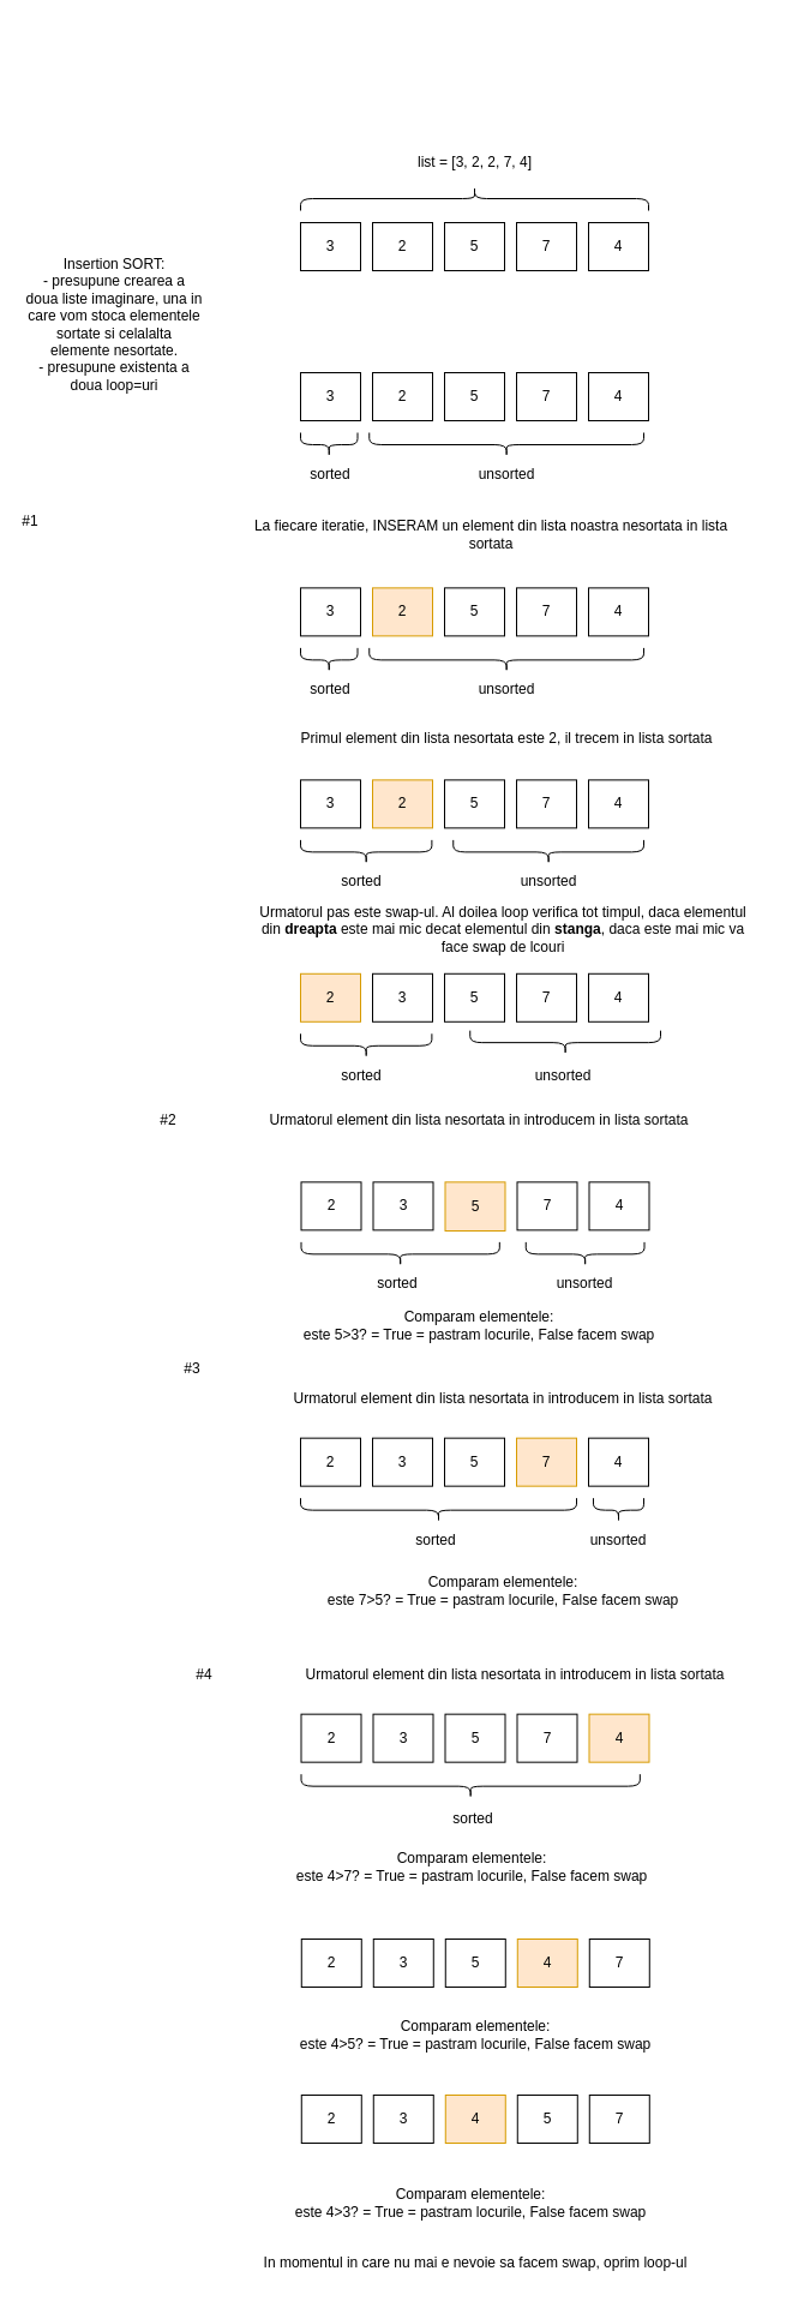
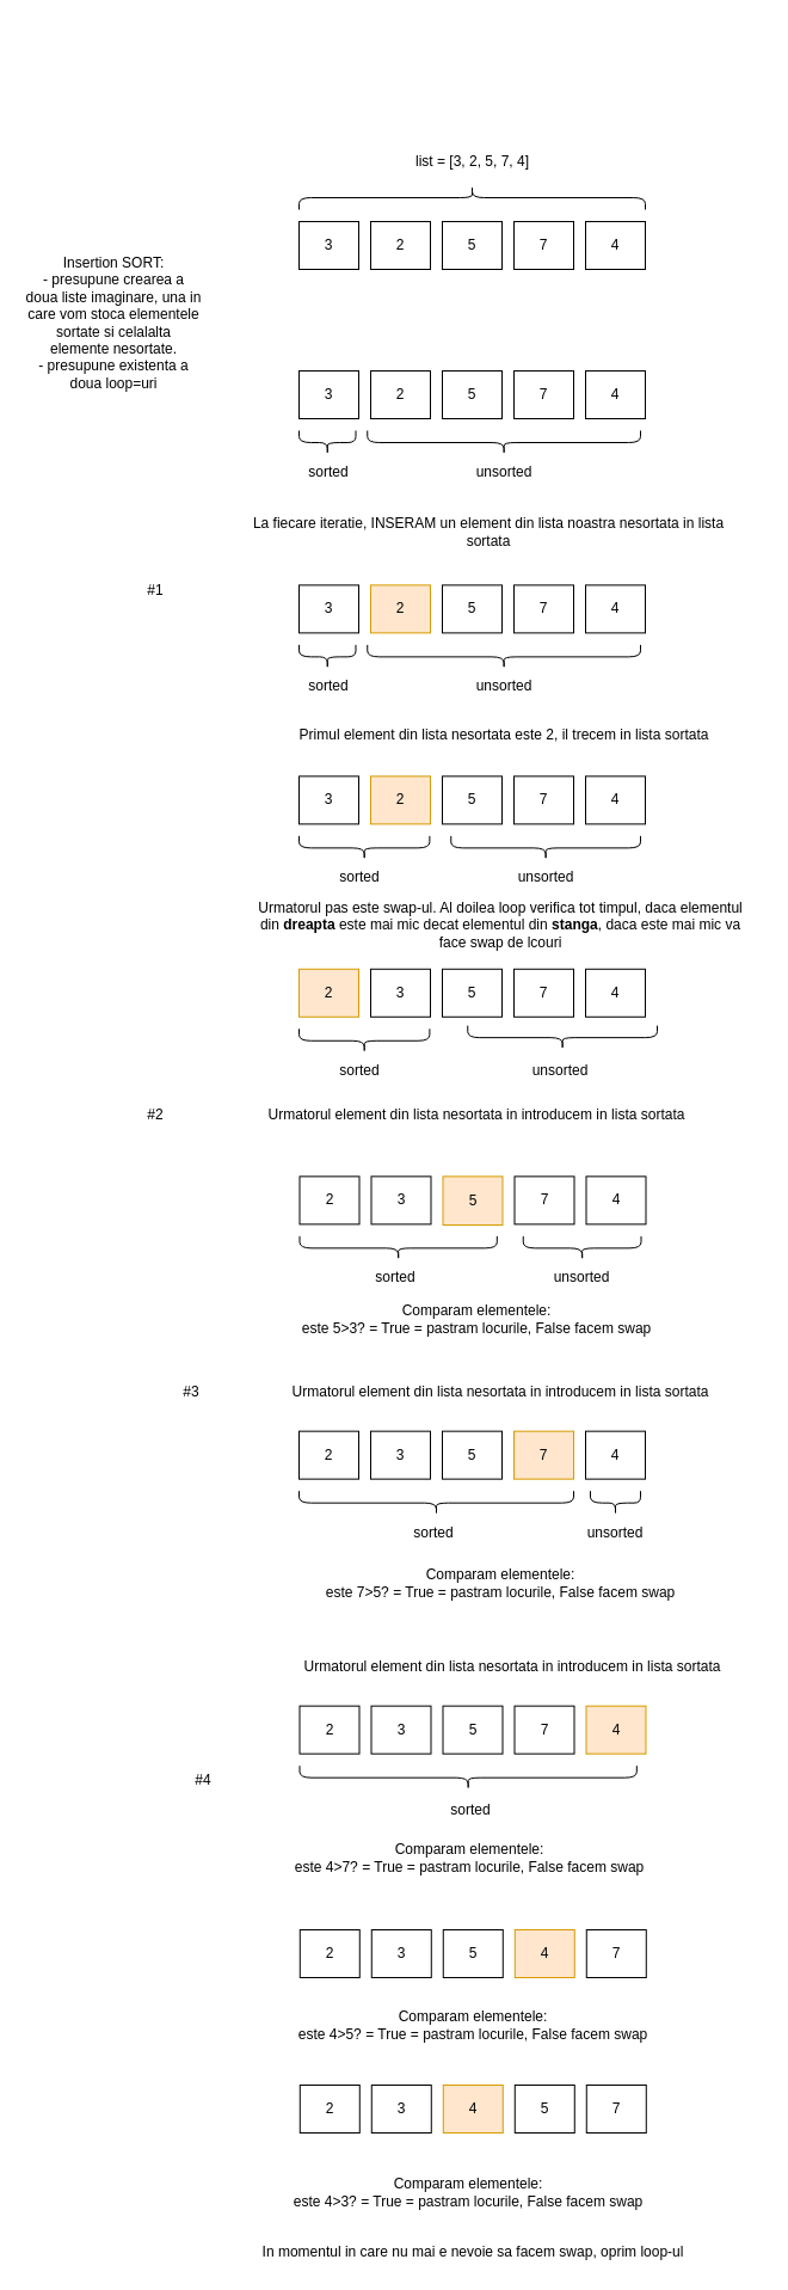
  <mxCell id="0" />
  <mxCell id="1" parent="0" />
  <mxCell id="2" value="3" style="rounded=0;whiteSpace=wrap;html=1;" vertex="1" parent="1"><mxGeometry x="250" y="185" width="50" height="40" as="geometry" /></mxCell>
  <mxCell id="3" value="2" style="rounded=0;whiteSpace=wrap;html=1;" vertex="1" parent="1"><mxGeometry x="310" y="185" width="50" height="40" as="geometry" /></mxCell>
  <mxCell id="4" value="5" style="rounded=0;whiteSpace=wrap;html=1;" vertex="1" parent="1"><mxGeometry x="370" y="185" width="50" height="40" as="geometry" /></mxCell>
  <mxCell id="5" value="7" style="rounded=0;whiteSpace=wrap;html=1;" vertex="1" parent="1"><mxGeometry x="430" y="185" width="50" height="40" as="geometry" /></mxCell>
  <mxCell id="6" value="4" style="rounded=0;whiteSpace=wrap;html=1;" vertex="1" parent="1"><mxGeometry x="490" y="185" width="50" height="40" as="geometry" /></mxCell>
  <mxCell id="7" value="" style="shape=curlyBracket;whiteSpace=wrap;html=1;rounded=1;rotation=90;" vertex="1" parent="1"><mxGeometry x="385" y="20" width="20" height="290" as="geometry" /></mxCell>
- <mxCell id="8" value="list = [3, 2, 2, 7, 4]" style="text;html=1;strokeColor=none;fillColor=none;align=center;verticalAlign=middle;whiteSpace=wrap;rounded=0;" vertex="1" parent="1"><mxGeometry x="341" y="125" width="109" height="20" as="geometry" /></mxCell>
+ <mxCell id="8" value="list = [3, 2, 5, 7, 4]" style="text;html=1;strokeColor=none;fillColor=none;align=center;verticalAlign=middle;whiteSpace=wrap;rounded=0;" vertex="1" parent="1"><mxGeometry x="341" y="125" width="109" height="20" as="geometry" /></mxCell>
  <mxCell id="9" value="Insertion SORT:&lt;br&gt;- presupune crearea a doua liste imaginare, una in care vom stoca elementele sortate si celalalta elemente nesortate.&lt;br&gt;- presupune existenta a doua loop=uri" style="text;html=1;strokeColor=none;fillColor=none;align=center;verticalAlign=middle;whiteSpace=wrap;rounded=0;" vertex="1" parent="1"><mxGeometry x="20" y="125" width="150" height="290" as="geometry" /></mxCell>
  <mxCell id="10" value="3" style="rounded=0;whiteSpace=wrap;html=1;" vertex="1" parent="1"><mxGeometry x="250" y="185" width="50" height="40" as="geometry" /></mxCell>
  <mxCell id="11" value="2" style="rounded=0;whiteSpace=wrap;html=1;" vertex="1" parent="1"><mxGeometry x="310" y="185" width="50" height="40" as="geometry" /></mxCell>
  <mxCell id="12" value="5" style="rounded=0;whiteSpace=wrap;html=1;" vertex="1" parent="1"><mxGeometry x="370" y="310" width="50" height="40" as="geometry" /></mxCell>
  <mxCell id="13" value="7" style="rounded=0;whiteSpace=wrap;html=1;" vertex="1" parent="1"><mxGeometry x="430" y="310" width="50" height="40" as="geometry" /></mxCell>
  <mxCell id="14" value="4" style="rounded=0;whiteSpace=wrap;html=1;" vertex="1" parent="1"><mxGeometry x="490" y="310" width="50" height="40" as="geometry" /></mxCell>
  <mxCell id="15" value="3" style="rounded=0;whiteSpace=wrap;html=1;" vertex="1" parent="1"><mxGeometry x="250" y="310" width="50" height="40" as="geometry" /></mxCell>
  <mxCell id="16" value="2" style="rounded=0;whiteSpace=wrap;html=1;" vertex="1" parent="1"><mxGeometry x="310" y="310" width="50" height="40" as="geometry" /></mxCell>
  <mxCell id="17" value="" style="shape=curlyBracket;whiteSpace=wrap;html=1;rounded=1;rotation=-90;size=0.5;" vertex="1" parent="1"><mxGeometry x="263.75" y="346.25" width="20" height="47.5" as="geometry" /></mxCell>
  <mxCell id="18" value="" style="shape=curlyBracket;whiteSpace=wrap;html=1;rounded=1;rotation=-90;size=0.5;" vertex="1" parent="1"><mxGeometry x="411.63" y="255.63" width="20" height="228.75" as="geometry" /></mxCell>
  <mxCell id="19" value="sorted" style="text;html=1;strokeColor=none;fillColor=none;align=center;verticalAlign=middle;whiteSpace=wrap;rounded=0;" vertex="1" parent="1"><mxGeometry x="255" y="385" width="40" height="20" as="geometry" /></mxCell>
  <mxCell id="20" value="unsorted" style="text;html=1;strokeColor=none;fillColor=none;align=center;verticalAlign=middle;whiteSpace=wrap;rounded=0;" vertex="1" parent="1"><mxGeometry x="401.63" y="385" width="40" height="20" as="geometry" /></mxCell>
  <mxCell id="21" value="La fiecare iteratie, INSERAM un element din lista noastra nesortata in lista sortata" style="text;html=1;strokeColor=none;fillColor=none;align=center;verticalAlign=middle;whiteSpace=wrap;rounded=0;" vertex="1" parent="1"><mxGeometry x="200" y="435" width="418" height="20" as="geometry" /></mxCell>
- <mxCell id="22" value="#1" style="text;html=1;strokeColor=none;fillColor=none;align=center;verticalAlign=middle;whiteSpace=wrap;rounded=0;" vertex="1" parent="1"><mxGeometry x="5" y="424.38" width="40" height="20" as="geometry" /></mxCell>
+ <mxCell id="22" value="#1" style="text;html=1;strokeColor=none;fillColor=none;align=center;verticalAlign=middle;whiteSpace=wrap;rounded=0;" vertex="1" parent="1"><mxGeometry x="110" y="484.38" width="40" height="20" as="geometry" /></mxCell>
  <mxCell id="23" value="5" style="rounded=0;whiteSpace=wrap;html=1;" vertex="1" parent="1"><mxGeometry x="370" y="489.37" width="50" height="40" as="geometry" /></mxCell>
  <mxCell id="24" value="7" style="rounded=0;whiteSpace=wrap;html=1;" vertex="1" parent="1"><mxGeometry x="430" y="489.37" width="50" height="40" as="geometry" /></mxCell>
  <mxCell id="25" value="4" style="rounded=0;whiteSpace=wrap;html=1;" vertex="1" parent="1"><mxGeometry x="490" y="489.37" width="50" height="40" as="geometry" /></mxCell>
  <mxCell id="26" value="3" style="rounded=0;whiteSpace=wrap;html=1;" vertex="1" parent="1"><mxGeometry x="250" y="489.37" width="50" height="40" as="geometry" /></mxCell>
  <mxCell id="27" value="2" style="rounded=0;whiteSpace=wrap;html=1;fillColor=#ffe6cc;strokeColor=#d79b00;" vertex="1" parent="1"><mxGeometry x="310" y="489.37" width="50" height="40" as="geometry" /></mxCell>
  <mxCell id="28" value="" style="shape=curlyBracket;whiteSpace=wrap;html=1;rounded=1;rotation=-90;size=0.5;" vertex="1" parent="1"><mxGeometry x="263.75" y="525.62" width="20" height="47.5" as="geometry" /></mxCell>
  <mxCell id="29" value="" style="shape=curlyBracket;whiteSpace=wrap;html=1;rounded=1;rotation=-90;size=0.5;" vertex="1" parent="1"><mxGeometry x="411.63" y="435" width="20" height="228.75" as="geometry" /></mxCell>
  <mxCell id="30" value="sorted" style="text;html=1;strokeColor=none;fillColor=none;align=center;verticalAlign=middle;whiteSpace=wrap;rounded=0;" vertex="1" parent="1"><mxGeometry x="255" y="564.37" width="40" height="20" as="geometry" /></mxCell>
  <mxCell id="31" value="unsorted" style="text;html=1;strokeColor=none;fillColor=none;align=center;verticalAlign=middle;whiteSpace=wrap;rounded=0;" vertex="1" parent="1"><mxGeometry x="401.63" y="564.37" width="40" height="20" as="geometry" /></mxCell>
  <mxCell id="32" value="5" style="rounded=0;whiteSpace=wrap;html=1;" vertex="1" parent="1"><mxGeometry x="370" y="649.37" width="50" height="40" as="geometry" /></mxCell>
  <mxCell id="33" value="7" style="rounded=0;whiteSpace=wrap;html=1;" vertex="1" parent="1"><mxGeometry x="430" y="649.37" width="50" height="40" as="geometry" /></mxCell>
  <mxCell id="34" value="4" style="rounded=0;whiteSpace=wrap;html=1;" vertex="1" parent="1"><mxGeometry x="490" y="649.37" width="50" height="40" as="geometry" /></mxCell>
  <mxCell id="35" value="3" style="rounded=0;whiteSpace=wrap;html=1;" vertex="1" parent="1"><mxGeometry x="250" y="649.37" width="50" height="40" as="geometry" /></mxCell>
  <mxCell id="36" value="2" style="rounded=0;whiteSpace=wrap;html=1;fillColor=#ffe6cc;strokeColor=#d79b00;" vertex="1" parent="1"><mxGeometry x="310" y="649.37" width="50" height="40" as="geometry" /></mxCell>
  <mxCell id="37" value="" style="shape=curlyBracket;whiteSpace=wrap;html=1;rounded=1;rotation=-90;size=0.5;" vertex="1" parent="1"><mxGeometry x="294.69" y="654.68" width="20" height="109.38" as="geometry" /></mxCell>
  <mxCell id="38" value="" style="shape=curlyBracket;whiteSpace=wrap;html=1;rounded=1;rotation=-90;size=0.5;" vertex="1" parent="1"><mxGeometry x="446.63" y="630" width="20" height="158.75" as="geometry" /></mxCell>
  <mxCell id="39" value="sorted" style="text;html=1;strokeColor=none;fillColor=none;align=center;verticalAlign=middle;whiteSpace=wrap;rounded=0;" vertex="1" parent="1"><mxGeometry x="281" y="724.37" width="40" height="20" as="geometry" /></mxCell>
  <mxCell id="40" value="unsorted" style="text;html=1;strokeColor=none;fillColor=none;align=center;verticalAlign=middle;whiteSpace=wrap;rounded=0;" vertex="1" parent="1"><mxGeometry x="436.63" y="724.37" width="40" height="20" as="geometry" /></mxCell>
  <mxCell id="41" value="Primul element din lista nesortata este 2, il trecem in lista sortata" style="text;html=1;strokeColor=none;fillColor=none;align=center;verticalAlign=middle;whiteSpace=wrap;rounded=0;" vertex="1" parent="1"><mxGeometry x="212.63" y="605" width="418" height="20" as="geometry" /></mxCell>
  <mxCell id="42" value="5" style="rounded=0;whiteSpace=wrap;html=1;" vertex="1" parent="1"><mxGeometry x="370" y="810.78" width="50" height="40" as="geometry" /></mxCell>
  <mxCell id="43" value="7" style="rounded=0;whiteSpace=wrap;html=1;" vertex="1" parent="1"><mxGeometry x="430" y="810.78" width="50" height="40" as="geometry" /></mxCell>
  <mxCell id="44" value="4" style="rounded=0;whiteSpace=wrap;html=1;" vertex="1" parent="1"><mxGeometry x="490" y="810.78" width="50" height="40" as="geometry" /></mxCell>
  <mxCell id="45" value="3" style="rounded=0;whiteSpace=wrap;html=1;" vertex="1" parent="1"><mxGeometry x="310" y="810.78" width="50" height="40" as="geometry" /></mxCell>
  <mxCell id="46" value="2" style="rounded=0;whiteSpace=wrap;html=1;fillColor=#ffe6cc;strokeColor=#d79b00;" vertex="1" parent="1"><mxGeometry x="250" y="810.78" width="50" height="40" as="geometry" /></mxCell>
  <mxCell id="47" value="" style="shape=curlyBracket;whiteSpace=wrap;html=1;rounded=1;rotation=-90;size=0.5;" vertex="1" parent="1"><mxGeometry x="294.69" y="816.09" width="20" height="109.38" as="geometry" /></mxCell>
  <mxCell id="48" value="" style="shape=curlyBracket;whiteSpace=wrap;html=1;rounded=1;rotation=-90;size=0.5;" vertex="1" parent="1"><mxGeometry x="460.63" y="788.75" width="20" height="158.75" as="geometry" /></mxCell>
  <mxCell id="49" value="sorted" style="text;html=1;strokeColor=none;fillColor=none;align=center;verticalAlign=middle;whiteSpace=wrap;rounded=0;" vertex="1" parent="1"><mxGeometry x="281" y="885.78" width="40" height="20" as="geometry" /></mxCell>
  <mxCell id="50" value="unsorted" style="text;html=1;strokeColor=none;fillColor=none;align=center;verticalAlign=middle;whiteSpace=wrap;rounded=0;" vertex="1" parent="1"><mxGeometry x="449" y="885.78" width="40" height="20" as="geometry" /></mxCell>
  <mxCell id="51" value="Urmatorul pas este swap-ul. Al doilea loop verifica tot timpul, daca elementul din &lt;b&gt;dreapta &lt;/b&gt;este mai mic decat elementul din &lt;b&gt;stanga&lt;/b&gt;, daca este mai mic va face swap de lcouri" style="text;html=1;strokeColor=none;fillColor=none;align=center;verticalAlign=middle;whiteSpace=wrap;rounded=0;" vertex="1" parent="1"><mxGeometry x="210" y="764.06" width="418" height="20" as="geometry" /></mxCell>
- <mxCell id="52" value="#2" style="text;html=1;strokeColor=none;fillColor=none;align=center;verticalAlign=middle;whiteSpace=wrap;rounded=0;" vertex="1" parent="1"><mxGeometry x="120" y="922.81" width="40" height="20" as="geometry" /></mxCell>
+ <mxCell id="52" value="#2" style="text;html=1;strokeColor=none;fillColor=none;align=center;verticalAlign=middle;whiteSpace=wrap;rounded=0;" vertex="1" parent="1"><mxGeometry x="110" y="922.81" width="40" height="20" as="geometry" /></mxCell>
  <mxCell id="53" value="Urmatorul element din lista nesortata in introducem in lista sortata" style="text;html=1;strokeColor=none;fillColor=none;align=center;verticalAlign=middle;whiteSpace=wrap;rounded=0;" vertex="1" parent="1"><mxGeometry x="190" y="922.81" width="418" height="20" as="geometry" /></mxCell>
  <mxCell id="54" value="5" style="rounded=0;whiteSpace=wrap;html=1;fillColor=#ffe6cc;strokeColor=#d79b00;" vertex="1" parent="1"><mxGeometry x="370.5" y="984.37" width="50" height="40.63" as="geometry" /></mxCell>
  <mxCell id="55" value="7" style="rounded=0;whiteSpace=wrap;html=1;" vertex="1" parent="1"><mxGeometry x="430.5" y="984.37" width="50" height="40" as="geometry" /></mxCell>
  <mxCell id="56" value="4" style="rounded=0;whiteSpace=wrap;html=1;" vertex="1" parent="1"><mxGeometry x="490.5" y="984.37" width="50" height="40" as="geometry" /></mxCell>
  <mxCell id="57" value="3" style="rounded=0;whiteSpace=wrap;html=1;" vertex="1" parent="1"><mxGeometry x="310.5" y="984.37" width="50" height="40" as="geometry" /></mxCell>
  <mxCell id="58" value="2" style="rounded=0;whiteSpace=wrap;html=1;" vertex="1" parent="1"><mxGeometry x="250.5" y="984.37" width="50" height="40" as="geometry" /></mxCell>
  <mxCell id="59" value="" style="shape=curlyBracket;whiteSpace=wrap;html=1;rounded=1;rotation=-90;size=0.5;" vertex="1" parent="1"><mxGeometry x="323.16" y="961.71" width="20" height="165.32" as="geometry" /></mxCell>
  <mxCell id="60" value="" style="shape=curlyBracket;whiteSpace=wrap;html=1;rounded=1;rotation=-90;size=0.5;" vertex="1" parent="1"><mxGeometry x="477.13" y="995" width="20" height="98.75" as="geometry" /></mxCell>
  <mxCell id="61" value="sorted" style="text;html=1;strokeColor=none;fillColor=none;align=center;verticalAlign=middle;whiteSpace=wrap;rounded=0;" vertex="1" parent="1"><mxGeometry x="310.5" y="1059.37" width="40" height="20" as="geometry" /></mxCell>
  <mxCell id="62" value="unsorted" style="text;html=1;strokeColor=none;fillColor=none;align=center;verticalAlign=middle;whiteSpace=wrap;rounded=0;" vertex="1" parent="1"><mxGeometry x="467.13" y="1059.37" width="40" height="20" as="geometry" /></mxCell>
  <mxCell id="63" value="Comparam elementele:&lt;br&gt;este 5&amp;gt;3? = True = pastram locurile, False facem swap" style="text;html=1;strokeColor=none;fillColor=none;align=center;verticalAlign=middle;whiteSpace=wrap;rounded=0;" vertex="1" parent="1"><mxGeometry x="190" y="1093.75" width="418" height="20" as="geometry" /></mxCell>
- <mxCell id="64" value="#3" style="text;html=1;strokeColor=none;fillColor=none;align=center;verticalAlign=middle;whiteSpace=wrap;rounded=0;" vertex="1" parent="1"><mxGeometry x="140" y="1130" width="40" height="20" as="geometry" /></mxCell>
+ <mxCell id="64" value="#3" style="text;html=1;strokeColor=none;fillColor=none;align=center;verticalAlign=middle;whiteSpace=wrap;rounded=0;" vertex="1" parent="1"><mxGeometry x="140" y="1155" width="40" height="20" as="geometry" /></mxCell>
  <mxCell id="65" value="Urmatorul element din lista nesortata in introducem in lista sortata" style="text;html=1;strokeColor=none;fillColor=none;align=center;verticalAlign=middle;whiteSpace=wrap;rounded=0;" vertex="1" parent="1"><mxGeometry x="210" y="1155" width="418" height="20" as="geometry" /></mxCell>
  <mxCell id="66" value="5" style="rounded=0;whiteSpace=wrap;html=1;" vertex="1" parent="1"><mxGeometry x="370" y="1197.66" width="50" height="40" as="geometry" /></mxCell>
  <mxCell id="67" value="7" style="rounded=0;whiteSpace=wrap;html=1;fillColor=#ffe6cc;strokeColor=#d79b00;" vertex="1" parent="1"><mxGeometry x="430" y="1197.66" width="50" height="40" as="geometry" /></mxCell>
  <mxCell id="68" value="4" style="rounded=0;whiteSpace=wrap;html=1;" vertex="1" parent="1"><mxGeometry x="490" y="1197.66" width="50" height="40" as="geometry" /></mxCell>
  <mxCell id="69" value="3" style="rounded=0;whiteSpace=wrap;html=1;" vertex="1" parent="1"><mxGeometry x="310" y="1197.66" width="50" height="40" as="geometry" /></mxCell>
  <mxCell id="70" value="2" style="rounded=0;whiteSpace=wrap;html=1;" vertex="1" parent="1"><mxGeometry x="250" y="1197.66" width="50" height="40" as="geometry" /></mxCell>
  <mxCell id="71" value="" style="shape=curlyBracket;whiteSpace=wrap;html=1;rounded=1;rotation=-90;size=0.5;" vertex="1" parent="1"><mxGeometry x="355" y="1142.66" width="20" height="230" as="geometry" /></mxCell>
  <mxCell id="72" value="" style="shape=curlyBracket;whiteSpace=wrap;html=1;rounded=1;rotation=-90;size=0.5;" vertex="1" parent="1"><mxGeometry x="504.99" y="1236.65" width="20" height="42.04" as="geometry" /></mxCell>
  <mxCell id="73" value="sorted" style="text;html=1;strokeColor=none;fillColor=none;align=center;verticalAlign=middle;whiteSpace=wrap;rounded=0;" vertex="1" parent="1"><mxGeometry x="343.37" y="1272.66" width="40" height="20" as="geometry" /></mxCell>
  <mxCell id="74" value="unsorted" style="text;html=1;strokeColor=none;fillColor=none;align=center;verticalAlign=middle;whiteSpace=wrap;rounded=0;" vertex="1" parent="1"><mxGeometry x="495" y="1272.66" width="40" height="20" as="geometry" /></mxCell>
  <mxCell id="75" value="Comparam elementele:&lt;br&gt;este 7&amp;gt;5? = True = pastram locurile, False facem swap" style="text;html=1;strokeColor=none;fillColor=none;align=center;verticalAlign=middle;whiteSpace=wrap;rounded=0;" vertex="1" parent="1"><mxGeometry x="210" y="1315" width="418" height="20" as="geometry" /></mxCell>
- <mxCell id="76" value="#4" style="text;html=1;strokeColor=none;fillColor=none;align=center;verticalAlign=middle;whiteSpace=wrap;rounded=0;" vertex="1" parent="1"><mxGeometry x="150" y="1385" width="40" height="20" as="geometry" /></mxCell>
+ <mxCell id="76" value="#4" style="text;html=1;strokeColor=none;fillColor=none;align=center;verticalAlign=middle;whiteSpace=wrap;rounded=0;" vertex="1" parent="1"><mxGeometry x="150" y="1480" width="40" height="20" as="geometry" /></mxCell>
  <mxCell id="77" value="Urmatorul element din lista nesortata in introducem in lista sortata" style="text;html=1;strokeColor=none;fillColor=none;align=center;verticalAlign=middle;whiteSpace=wrap;rounded=0;" vertex="1" parent="1"><mxGeometry x="220" y="1385" width="418" height="20" as="geometry" /></mxCell>
  <mxCell id="78" value="5" style="rounded=0;whiteSpace=wrap;html=1;" vertex="1" parent="1"><mxGeometry x="370.5" y="1427.66" width="50" height="40" as="geometry" /></mxCell>
  <mxCell id="79" value="7" style="rounded=0;whiteSpace=wrap;html=1;" vertex="1" parent="1"><mxGeometry x="430.5" y="1427.66" width="50" height="40" as="geometry" /></mxCell>
  <mxCell id="80" value="4" style="rounded=0;whiteSpace=wrap;html=1;fillColor=#ffe6cc;strokeColor=#d79b00;" vertex="1" parent="1"><mxGeometry x="490.5" y="1427.66" width="50" height="40" as="geometry" /></mxCell>
  <mxCell id="81" value="3" style="rounded=0;whiteSpace=wrap;html=1;" vertex="1" parent="1"><mxGeometry x="310.5" y="1427.66" width="50" height="40" as="geometry" /></mxCell>
  <mxCell id="82" value="2" style="rounded=0;whiteSpace=wrap;html=1;" vertex="1" parent="1"><mxGeometry x="250.5" y="1427.66" width="50" height="40" as="geometry" /></mxCell>
  <mxCell id="83" value="" style="shape=curlyBracket;whiteSpace=wrap;html=1;rounded=1;rotation=-90;size=0.5;" vertex="1" parent="1"><mxGeometry x="381.67" y="1346.49" width="20" height="282.34" as="geometry" /></mxCell>
  <mxCell id="84" value="sorted" style="text;html=1;strokeColor=none;fillColor=none;align=center;verticalAlign=middle;whiteSpace=wrap;rounded=0;" vertex="1" parent="1"><mxGeometry x="373.87" y="1505" width="40" height="20" as="geometry" /></mxCell>
  <mxCell id="85" value="Comparam elementele:&lt;br&gt;este 4&amp;gt;7? = True = pastram locurile, False facem swap" style="text;html=1;strokeColor=none;fillColor=none;align=center;verticalAlign=middle;whiteSpace=wrap;rounded=0;" vertex="1" parent="1"><mxGeometry x="184.15" y="1545" width="418" height="20" as="geometry" /></mxCell>
  <mxCell id="86" value="5" style="rounded=0;whiteSpace=wrap;html=1;" vertex="1" parent="1"><mxGeometry x="370.78" y="1615" width="50" height="40" as="geometry" /></mxCell>
  <mxCell id="87" value="7" style="rounded=0;whiteSpace=wrap;html=1;" vertex="1" parent="1"><mxGeometry x="490.78" y="1615" width="50" height="40" as="geometry" /></mxCell>
  <mxCell id="88" value="4" style="rounded=0;whiteSpace=wrap;html=1;fillColor=#ffe6cc;strokeColor=#d79b00;" vertex="1" parent="1"><mxGeometry x="430.78" y="1615" width="50" height="40" as="geometry" /></mxCell>
  <mxCell id="89" value="3" style="rounded=0;whiteSpace=wrap;html=1;" vertex="1" parent="1"><mxGeometry x="310.78" y="1615" width="50" height="40" as="geometry" /></mxCell>
  <mxCell id="90" value="2" style="rounded=0;whiteSpace=wrap;html=1;" vertex="1" parent="1"><mxGeometry x="250.78" y="1615" width="50" height="40" as="geometry" /></mxCell>
  <mxCell id="91" value="Comparam elementele:&lt;br&gt;este 4&amp;gt;5? = True = pastram locurile, False facem swap" style="text;html=1;strokeColor=none;fillColor=none;align=center;verticalAlign=middle;whiteSpace=wrap;rounded=0;" vertex="1" parent="1"><mxGeometry x="186.78" y="1685" width="418" height="20" as="geometry" /></mxCell>
  <mxCell id="92" value="7" style="rounded=0;whiteSpace=wrap;html=1;" vertex="1" parent="1"><mxGeometry x="490.78" y="1745" width="50" height="40" as="geometry" /></mxCell>
  <mxCell id="93" value="4" style="rounded=0;whiteSpace=wrap;html=1;fillColor=#ffe6cc;strokeColor=#d79b00;" vertex="1" parent="1"><mxGeometry x="370.78" y="1745" width="50" height="40" as="geometry" /></mxCell>
  <mxCell id="94" value="5" style="rounded=0;whiteSpace=wrap;html=1;" vertex="1" parent="1"><mxGeometry x="430.78" y="1745" width="50" height="40" as="geometry" /></mxCell>
  <mxCell id="95" value="3" style="rounded=0;whiteSpace=wrap;html=1;" vertex="1" parent="1"><mxGeometry x="310.78" y="1745" width="50" height="40" as="geometry" /></mxCell>
  <mxCell id="96" value="2" style="rounded=0;whiteSpace=wrap;html=1;" vertex="1" parent="1"><mxGeometry x="250.78" y="1745" width="50" height="40" as="geometry" /></mxCell>
  <mxCell id="97" value="Comparam elementele:&lt;br&gt;este 4&amp;gt;3? = True = pastram locurile, False facem swap" style="text;html=1;strokeColor=none;fillColor=none;align=center;verticalAlign=middle;whiteSpace=wrap;rounded=0;" vertex="1" parent="1"><mxGeometry x="182.95" y="1825" width="418" height="20" as="geometry" /></mxCell>
  <mxCell id="98" value="In momentul in care nu mai e nevoie sa facem swap, oprim loop-ul" style="text;html=1;strokeColor=none;fillColor=none;align=center;verticalAlign=middle;whiteSpace=wrap;rounded=0;" vertex="1" parent="1"><mxGeometry x="186.78" y="1875" width="418" height="20" as="geometry" /></mxCell>
